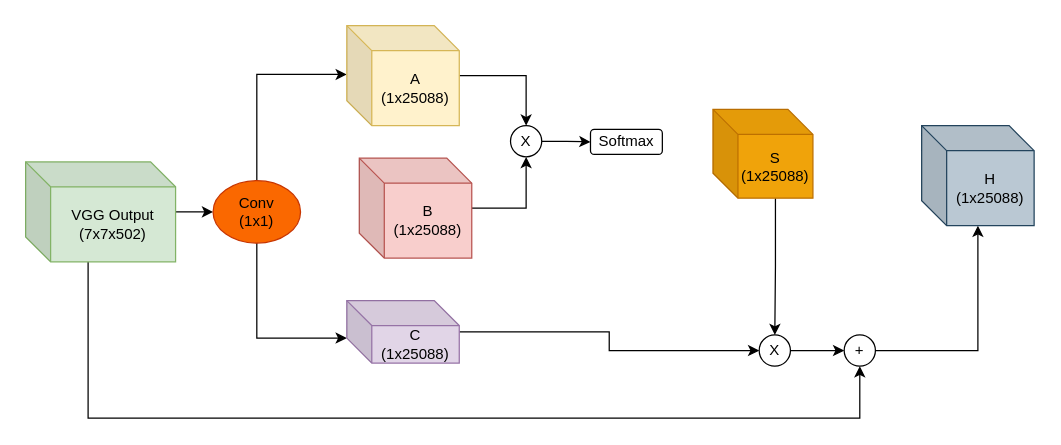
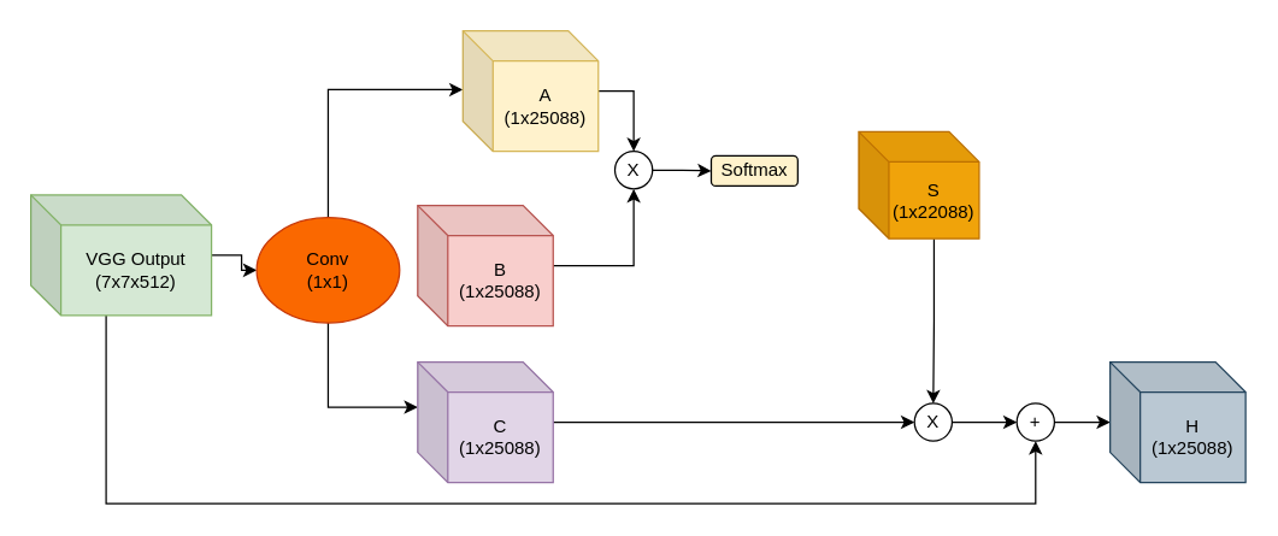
  <mxCell id="0" />
  <mxCell id="1" parent="0" />
  <mxCell id="2" style="edgeStyle=orthogonalEdgeStyle;rounded=0;orthogonalLoop=1;jettySize=auto;html=1;entryX=0;entryY=0.5;entryDx=0;entryDy=0;" edge="1" parent="1" source="4" target="7"><mxGeometry relative="1" as="geometry" /></mxCell>
  <mxCell id="3" style="edgeStyle=orthogonalEdgeStyle;rounded=0;orthogonalLoop=1;jettySize=auto;html=1;entryX=0.5;entryY=1;entryDx=0;entryDy=0;" edge="1" parent="1" target="22"><mxGeometry relative="1" as="geometry"><mxPoint x="815.575" y="292.9" as="targetPoint" /><mxPoint x="70" y="209" as="sourcePoint" /><Array as="points"><mxPoint x="70" y="334" /><mxPoint x="688" y="334" /><mxPoint x="688" y="293" /></Array></mxGeometry></mxCell>
- <mxCell id="4" value="VGG Output&lt;br&gt;(7x7x502)" style="shape=cube;whiteSpace=wrap;html=1;boundedLbl=1;backgroundOutline=1;darkOpacity=0.05;darkOpacity2=0.1;fillColor=#d5e8d4;strokeColor=#82b366;" vertex="1" parent="1"><mxGeometry x="20" y="129" width="120" height="80" as="geometry" /></mxCell>
+ <mxCell id="4" value="VGG Output&lt;br&gt;(7x7x512)" style="shape=cube;whiteSpace=wrap;html=1;boundedLbl=1;backgroundOutline=1;darkOpacity=0.05;darkOpacity2=0.1;fillColor=#d5e8d4;strokeColor=#82b366;" vertex="1" parent="1"><mxGeometry x="20" y="129" width="120" height="80" as="geometry" /></mxCell>
  <mxCell id="5" style="edgeStyle=orthogonalEdgeStyle;rounded=0;orthogonalLoop=1;jettySize=auto;html=1;entryX=0;entryY=0.488;entryDx=0;entryDy=0;entryPerimeter=0;exitX=0.5;exitY=0;exitDx=0;exitDy=0;" edge="1" parent="1" source="7" target="9"><mxGeometry relative="1" as="geometry" /></mxCell>
  <mxCell id="6" style="edgeStyle=orthogonalEdgeStyle;rounded=0;orthogonalLoop=1;jettySize=auto;html=1;entryX=0;entryY=0;entryDx=0;entryDy=30;entryPerimeter=0;exitX=0.5;exitY=1;exitDx=0;exitDy=0;" edge="1" parent="1" source="7" target="13"><mxGeometry relative="1" as="geometry" /></mxCell>
- <mxCell id="7" value="Conv&lt;br&gt;(1x1)" style="ellipse;whiteSpace=wrap;html=1;fillColor=#fa6800;fontColor=#000000;strokeColor=#C73500;" vertex="1" parent="1"><mxGeometry x="170" y="144" width="70" height="50" as="geometry" /></mxCell>
+ <mxCell id="7" value="Conv&lt;br&gt;(1x1)" style="ellipse;whiteSpace=wrap;html=1;fillColor=#fa6800;fontColor=#000000;strokeColor=#C73500;" vertex="1" parent="1"><mxGeometry x="170" y="144" width="95" height="70" as="geometry" /></mxCell>
  <mxCell id="8" style="edgeStyle=orthogonalEdgeStyle;rounded=0;orthogonalLoop=1;jettySize=auto;html=1;entryX=0.5;entryY=0;entryDx=0;entryDy=0;" edge="1" parent="1" source="9" target="15"><mxGeometry relative="1" as="geometry" /></mxCell>
- <mxCell id="9" value="A&lt;br&gt;(1x25088)" style="shape=cube;whiteSpace=wrap;html=1;boundedLbl=1;backgroundOutline=1;darkOpacity=0.05;darkOpacity2=0.1;fillColor=#fff2cc;strokeColor=#d6b656;" vertex="1" parent="1"><mxGeometry x="277" y="20" width="90" height="80" as="geometry" /></mxCell>
+ <mxCell id="9" value="A&lt;br&gt;(1x25088)" style="shape=cube;whiteSpace=wrap;html=1;boundedLbl=1;backgroundOutline=1;darkOpacity=0.05;darkOpacity2=0.1;fillColor=#fff2cc;strokeColor=#d6b656;" vertex="1" parent="1"><mxGeometry x="307" y="20" width="90" height="80" as="geometry" /></mxCell>
  <mxCell id="10" style="edgeStyle=orthogonalEdgeStyle;rounded=0;orthogonalLoop=1;jettySize=auto;html=1;entryX=0.5;entryY=1;entryDx=0;entryDy=0;" edge="1" parent="1" source="11" target="15"><mxGeometry relative="1" as="geometry" /></mxCell>
- <mxCell id="11" value="B&lt;br&gt;(1x25088)" style="shape=cube;whiteSpace=wrap;html=1;boundedLbl=1;backgroundOutline=1;darkOpacity=0.05;darkOpacity2=0.1;fillColor=#f8cecc;strokeColor=#b85450;" vertex="1" parent="1"><mxGeometry x="287" y="126" width="90" height="80" as="geometry" /></mxCell>
+ <mxCell id="11" value="B&lt;br&gt;(1x25088)" style="shape=cube;whiteSpace=wrap;html=1;boundedLbl=1;backgroundOutline=1;darkOpacity=0.05;darkOpacity2=0.1;fillColor=#f8cecc;strokeColor=#b85450;" vertex="1" parent="1"><mxGeometry x="277" y="136" width="90" height="80" as="geometry" /></mxCell>
  <mxCell id="12" style="edgeStyle=orthogonalEdgeStyle;rounded=0;orthogonalLoop=1;jettySize=auto;html=1;entryX=0;entryY=0.5;entryDx=0;entryDy=0;" edge="1" parent="1" source="13" target="17"><mxGeometry relative="1" as="geometry" /></mxCell>
- <mxCell id="13" value="C&lt;br&gt;(1x25088)" style="shape=cube;whiteSpace=wrap;html=1;boundedLbl=1;backgroundOutline=1;darkOpacity=0.05;darkOpacity2=0.1;fillColor=#e1d5e7;strokeColor=#9673a6;" vertex="1" parent="1"><mxGeometry x="277" y="240" width="90" height="50" as="geometry" /></mxCell>
+ <mxCell id="13" value="C&lt;br&gt;(1x25088)" style="shape=cube;whiteSpace=wrap;html=1;boundedLbl=1;backgroundOutline=1;darkOpacity=0.05;darkOpacity2=0.1;fillColor=#e1d5e7;strokeColor=#9673a6;" vertex="1" parent="1"><mxGeometry x="277" y="240" width="90" height="80" as="geometry" /></mxCell>
  <mxCell id="14" style="edgeStyle=orthogonalEdgeStyle;rounded=0;orthogonalLoop=1;jettySize=auto;html=1;" edge="1" parent="1" source="15" target="18"><mxGeometry relative="1" as="geometry" /></mxCell>
  <mxCell id="15" value="X" style="ellipse;whiteSpace=wrap;html=1;aspect=fixed;" vertex="1" parent="1"><mxGeometry x="408" y="100" width="25" height="25" as="geometry" /></mxCell>
  <mxCell id="16" style="edgeStyle=orthogonalEdgeStyle;rounded=0;orthogonalLoop=1;jettySize=auto;html=1;exitX=1;exitY=0.5;exitDx=0;exitDy=0;entryX=0;entryY=0.5;entryDx=0;entryDy=0;" edge="1" parent="1" source="17" target="22"><mxGeometry relative="1" as="geometry" /></mxCell>
  <mxCell id="17" value="X" style="ellipse;whiteSpace=wrap;html=1;aspect=fixed;" vertex="1" parent="1"><mxGeometry x="607" y="267.5" width="25" height="25" as="geometry" /></mxCell>
- <mxCell id="18" value="Softmax" style="rounded=1;whiteSpace=wrap;html=1;" vertex="1" parent="1"><mxGeometry x="472" y="103" width="57.5" height="20" as="geometry" /></mxCell>
+ <mxCell id="18" value="Softmax" style="rounded=1;whiteSpace=wrap;html=1;fillColor=#fff2cc;" vertex="1" parent="1"><mxGeometry x="472" y="103" width="57.5" height="20" as="geometry" /></mxCell>
  <mxCell id="19" style="edgeStyle=orthogonalEdgeStyle;rounded=0;orthogonalLoop=1;jettySize=auto;html=1;entryX=0.5;entryY=0;entryDx=0;entryDy=0;exitX=0;exitY=0;exitDx=50;exitDy=71;exitPerimeter=0;" edge="1" parent="1" source="20" target="17"><mxGeometry relative="1" as="geometry" /></mxCell>
- <mxCell id="20" value="S&lt;br&gt;(1x25088)" style="shape=cube;whiteSpace=wrap;html=1;boundedLbl=1;backgroundOutline=1;darkOpacity=0.05;darkOpacity2=0.1;fillColor=#f0a30a;fontColor=#000000;strokeColor=#BD7000;" vertex="1" parent="1"><mxGeometry x="570" y="87" width="80" height="71" as="geometry" /></mxCell>
+ <mxCell id="20" value="S&lt;br&gt;(1x22088)" style="shape=cube;whiteSpace=wrap;html=1;boundedLbl=1;backgroundOutline=1;darkOpacity=0.05;darkOpacity2=0.1;fillColor=#f0a30a;fontColor=#000000;strokeColor=#BD7000;" vertex="1" parent="1"><mxGeometry x="570" y="87" width="80" height="71" as="geometry" /></mxCell>
  <mxCell id="21" style="edgeStyle=orthogonalEdgeStyle;rounded=0;orthogonalLoop=1;jettySize=auto;html=1;" edge="1" parent="1" source="22" target="23"><mxGeometry relative="1" as="geometry" /></mxCell>
  <mxCell id="22" value="+" style="ellipse;whiteSpace=wrap;html=1;aspect=fixed;" vertex="1" parent="1"><mxGeometry x="675" y="267.5" width="25" height="25" as="geometry" /></mxCell>
- <mxCell id="23" value="H&lt;br&gt;(1x25088)" style="shape=cube;whiteSpace=wrap;html=1;boundedLbl=1;backgroundOutline=1;darkOpacity=0.05;darkOpacity2=0.1;fillColor=#bac8d3;strokeColor=#23445d;" vertex="1" parent="1"><mxGeometry x="737" y="100" width="90" height="80" as="geometry" /></mxCell>
+ <mxCell id="23" value="H&lt;br&gt;(1x25088)" style="shape=cube;whiteSpace=wrap;html=1;boundedLbl=1;backgroundOutline=1;darkOpacity=0.05;darkOpacity2=0.1;fillColor=#bac8d3;strokeColor=#23445d;" vertex="1" parent="1"><mxGeometry x="737" y="240" width="90" height="80" as="geometry" /></mxCell>
